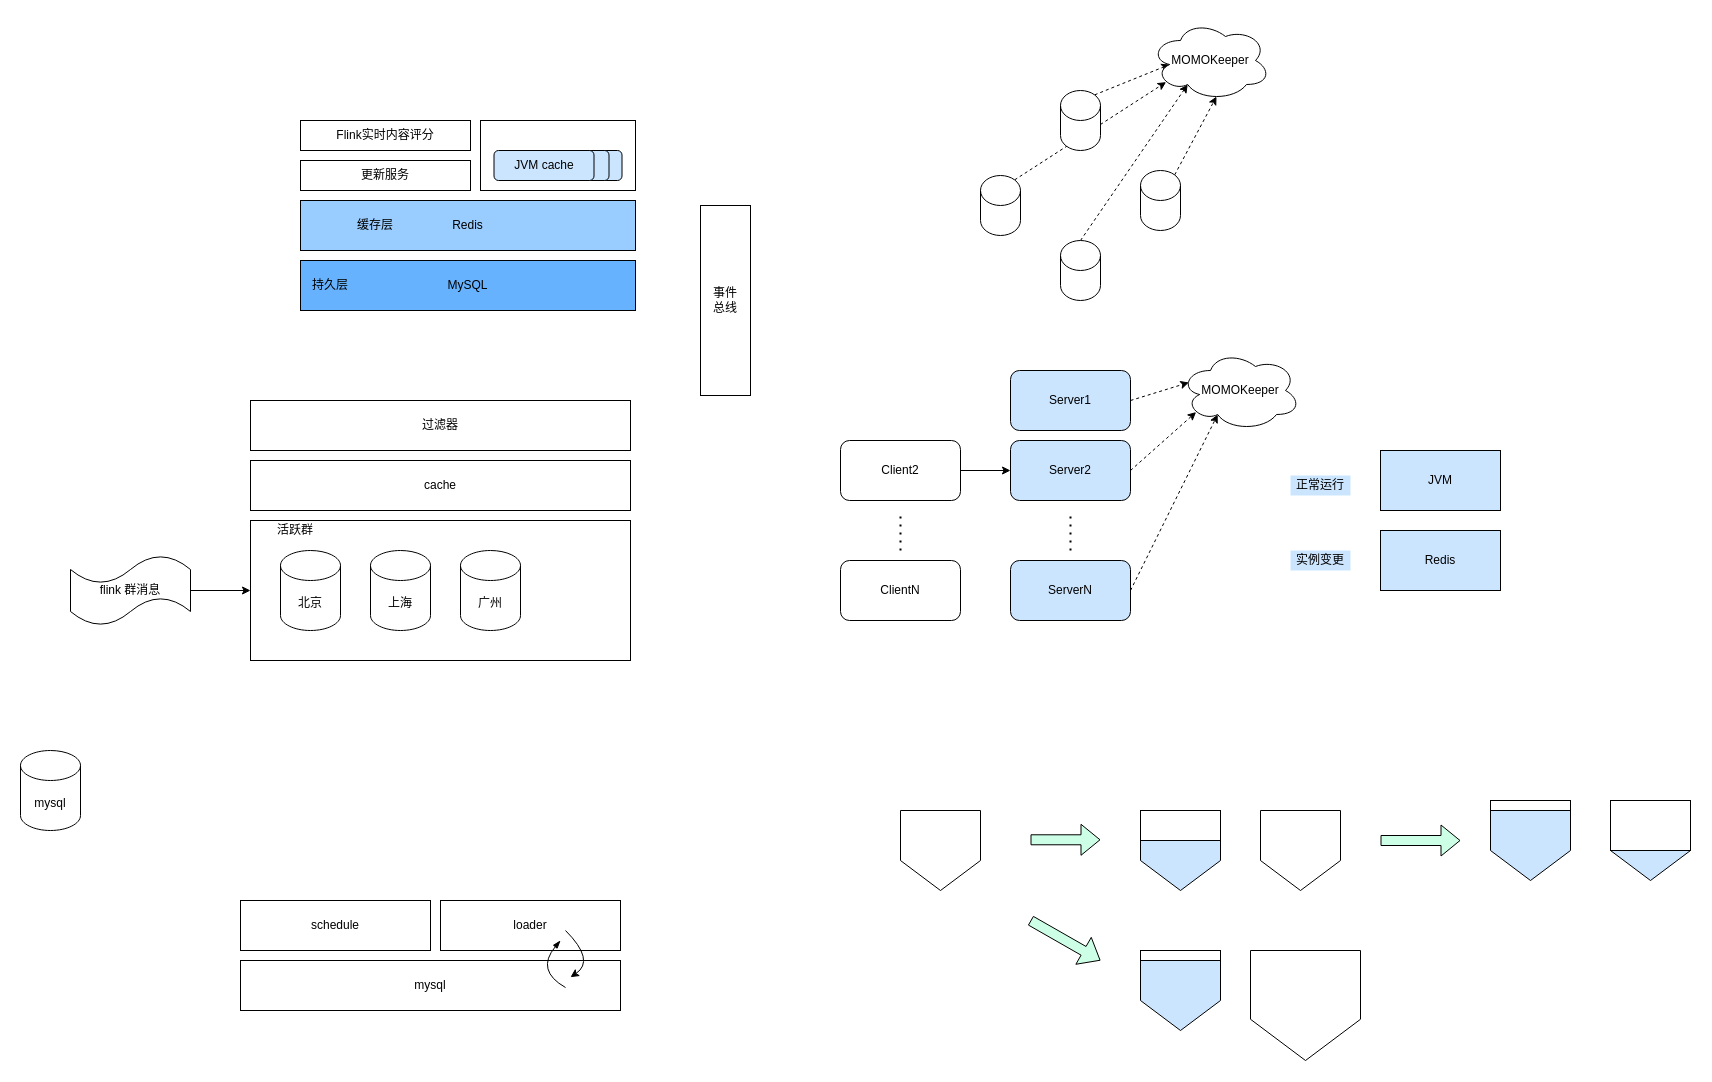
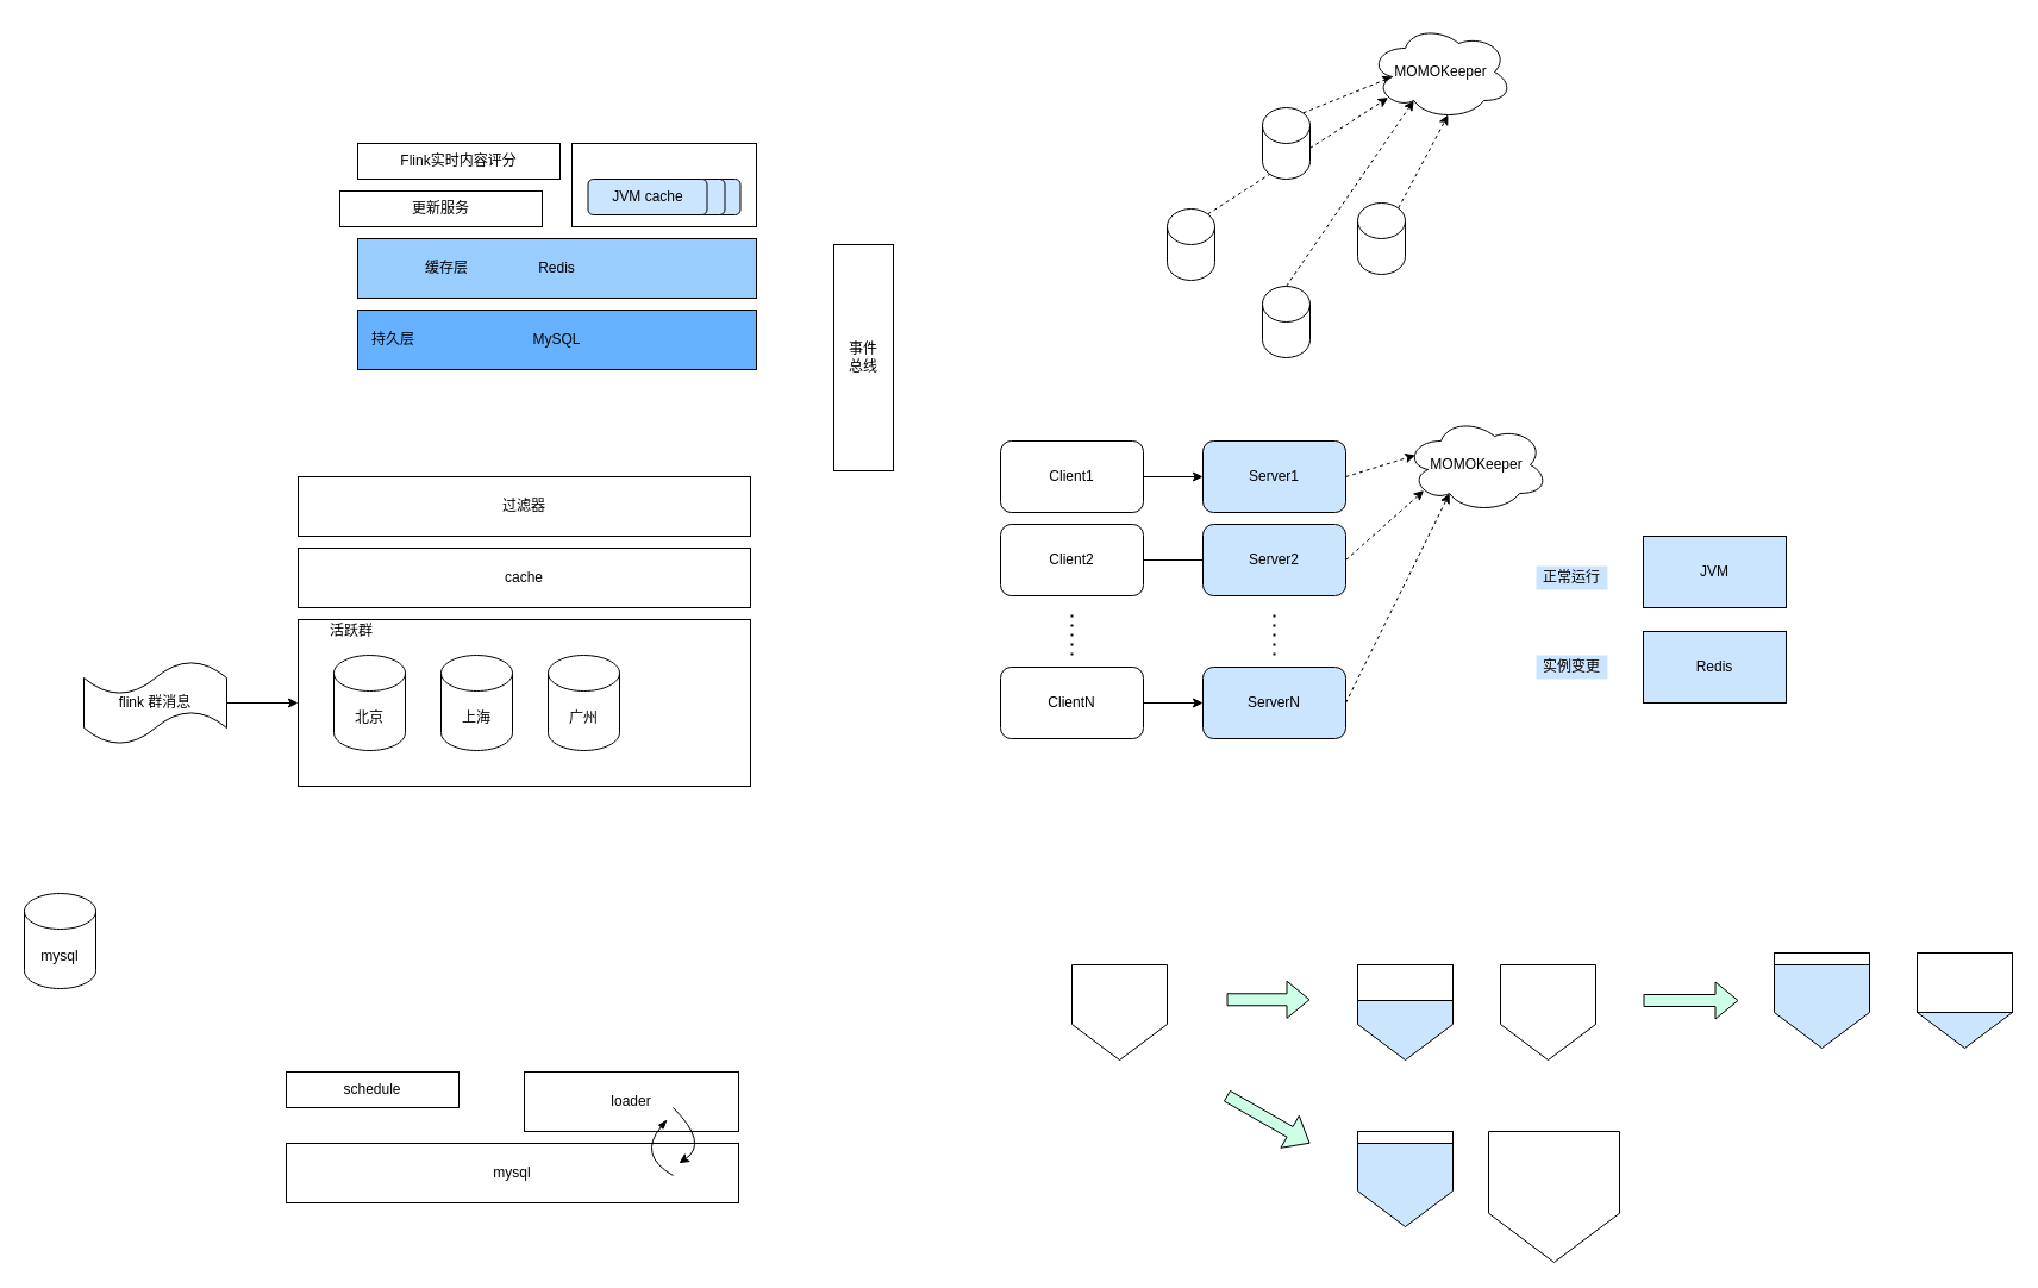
  <mxCell id="0" />
  <mxCell id="1" parent="0" />
  <mxCell id="2" value="" style="rounded=0;whiteSpace=wrap;html=1;" parent="1" vertex="1"><mxGeometry x="250" y="520" width="380" height="140" as="geometry" /></mxCell>
  <mxCell id="3" value="北京" style="shape=cylinder3;whiteSpace=wrap;html=1;boundedLbl=1;backgroundOutline=1;size=15;" parent="1" vertex="1"><mxGeometry x="280" y="550" width="60" height="80" as="geometry" /></mxCell>
  <mxCell id="4" value="上海" style="shape=cylinder3;whiteSpace=wrap;html=1;boundedLbl=1;backgroundOutline=1;size=15;" parent="1" vertex="1"><mxGeometry x="370" y="550" width="60" height="80" as="geometry" /></mxCell>
  <mxCell id="5" value="广州" style="shape=cylinder3;whiteSpace=wrap;html=1;boundedLbl=1;backgroundOutline=1;size=15;" parent="1" vertex="1"><mxGeometry x="460" y="550" width="60" height="80" as="geometry" /></mxCell>
  <mxCell id="6" value="活跃群" style="text;html=1;strokeColor=none;fillColor=none;align=center;verticalAlign=middle;whiteSpace=wrap;rounded=0;" parent="1" vertex="1"><mxGeometry x="250" y="520" width="90" height="20" as="geometry" /></mxCell>
  <mxCell id="7" style="edgeStyle=orthogonalEdgeStyle;rounded=0;orthogonalLoop=1;jettySize=auto;html=1;exitX=1;exitY=0.5;exitDx=0;exitDy=0;exitPerimeter=0;entryX=0;entryY=0.5;entryDx=0;entryDy=0;" parent="1" source="8" target="2" edge="1"><mxGeometry relative="1" as="geometry" /></mxCell>
  <mxCell id="8" value="flink 群消息" style="shape=tape;whiteSpace=wrap;html=1;" parent="1" vertex="1"><mxGeometry x="70" y="555" width="120" height="70" as="geometry" /></mxCell>
  <mxCell id="9" value="cache" style="rounded=0;whiteSpace=wrap;html=1;" parent="1" vertex="1"><mxGeometry x="250" y="460" width="380" height="50" as="geometry" /></mxCell>
  <mxCell id="10" value="过滤器" style="rounded=0;whiteSpace=wrap;html=1;" parent="1" vertex="1"><mxGeometry x="250" y="400" width="380" height="50" as="geometry" /></mxCell>
  <mxCell id="11" value="mysql" style="shape=cylinder3;whiteSpace=wrap;html=1;boundedLbl=1;backgroundOutline=1;size=15;" parent="1" vertex="1"><mxGeometry x="20" y="750" width="60" height="80" as="geometry" /></mxCell>
  <mxCell id="12" value="mysql" style="rounded=0;whiteSpace=wrap;html=1;" parent="1" vertex="1"><mxGeometry x="240" y="960" width="380" height="50" as="geometry" /></mxCell>
  <mxCell id="13" value="loader" style="rounded=0;whiteSpace=wrap;html=1;" parent="1" vertex="1"><mxGeometry x="440" y="900" width="180" height="50" as="geometry" /></mxCell>
- <mxCell id="14" value="schedule" style="rounded=0;whiteSpace=wrap;html=1;" parent="1" vertex="1"><mxGeometry x="240" y="900" width="190" height="50" as="geometry" /></mxCell>
+ <mxCell id="14" value="schedule" style="rounded=0;whiteSpace=wrap;html=1;" parent="1" vertex="1"><mxGeometry x="240" y="900" width="145" height="30" as="geometry" /></mxCell>
  <mxCell id="15" value="" style="curved=1;endArrow=classic;html=1;" parent="1" edge="1"><mxGeometry width="50" height="50" relative="1" as="geometry"><mxPoint x="565" y="930" as="sourcePoint" /><mxPoint x="570" y="976.667" as="targetPoint" /><Array as="points"><mxPoint x="565" y="930" /><mxPoint x="595" y="960" /></Array></mxGeometry></mxCell>
  <mxCell id="16" value="" style="curved=1;endArrow=none;html=1;endFill=0;startArrow=blockThin;startFill=1;" parent="1" edge="1"><mxGeometry width="50" height="50" relative="1" as="geometry"><mxPoint x="560" y="940" as="sourcePoint" /><mxPoint x="565" y="986.997" as="targetPoint" /><Array as="points"><mxPoint x="535" y="970" /></Array></mxGeometry></mxCell>
  <mxCell id="17" value="MySQL" style="rounded=0;whiteSpace=wrap;html=1;fillColor=#66B2FF;" parent="1" vertex="1"><mxGeometry x="300" y="260" width="335" height="50" as="geometry" /></mxCell>
  <mxCell id="18" value="Redis" style="rounded=0;whiteSpace=wrap;html=1;fillColor=#99CCFF;" parent="1" vertex="1"><mxGeometry x="300" y="200" width="335" height="50" as="geometry" /></mxCell>
- <mxCell id="19" value="更新服务" style="rounded=0;whiteSpace=wrap;html=1;" parent="1" vertex="1"><mxGeometry x="300" y="160" width="170" height="30" as="geometry" /></mxCell>
+ <mxCell id="19" value="更新服务" style="rounded=0;whiteSpace=wrap;html=1;" parent="1" vertex="1"><mxGeometry x="285" y="160" width="170" height="30" as="geometry" /></mxCell>
  <mxCell id="20" value="" style="rounded=0;whiteSpace=wrap;html=1;" parent="1" vertex="1"><mxGeometry x="480" y="120" width="155" height="70" as="geometry" /></mxCell>
  <mxCell id="21" value="缓存层" style="text;html=1;strokeColor=none;fillColor=none;align=center;verticalAlign=middle;whiteSpace=wrap;rounded=0;" parent="1" vertex="1"><mxGeometry x="355" y="215" width="40" height="20" as="geometry" /></mxCell>
  <mxCell id="22" value="持久层" style="text;html=1;strokeColor=none;fillColor=none;align=center;verticalAlign=middle;whiteSpace=wrap;rounded=0;" parent="1" vertex="1"><mxGeometry x="310" y="275" width="40" height="20" as="geometry" /></mxCell>
  <mxCell id="23" value="Flink实时内容评分" style="rounded=0;whiteSpace=wrap;html=1;" parent="1" vertex="1"><mxGeometry x="300" y="120" width="170" height="30" as="geometry" /></mxCell>
  <mxCell id="24" value="JVM cache" style="rounded=1;whiteSpace=wrap;html=1;spacing=2;fillColor=#CCE5FF;" parent="1" vertex="1"><mxGeometry x="521.5" y="150" width="100" height="30" as="geometry" /></mxCell>
  <mxCell id="25" value="JVM cache" style="rounded=1;whiteSpace=wrap;html=1;spacing=2;fillColor=#CCE5FF;" parent="1" vertex="1"><mxGeometry x="508.5" y="150" width="100" height="30" as="geometry" /></mxCell>
  <mxCell id="26" value="JVM cache" style="rounded=1;whiteSpace=wrap;html=1;fillColor=#CCE5FF;" parent="1" vertex="1"><mxGeometry x="493.5" y="150" width="100" height="30" as="geometry" /></mxCell>
  <mxCell id="27" value="事件&lt;br&gt;总线" style="rounded=0;whiteSpace=wrap;html=1;fillColor=#FFFFFF;" parent="1" vertex="1"><mxGeometry x="700" y="205" width="50" height="190" as="geometry" /></mxCell>
  <mxCell id="28" style="edgeStyle=none;rounded=0;orthogonalLoop=1;jettySize=auto;html=1;exitX=0.855;exitY=0;exitDx=0;exitDy=4.35;exitPerimeter=0;entryX=0.13;entryY=0.77;entryDx=0;entryDy=0;entryPerimeter=0;dashed=1;" parent="1" source="29" target="36" edge="1"><mxGeometry relative="1" as="geometry" /></mxCell>
  <mxCell id="29" value="" style="shape=cylinder3;whiteSpace=wrap;html=1;boundedLbl=1;backgroundOutline=1;size=15;fillColor=#FFFFFF;" parent="1" vertex="1"><mxGeometry x="980" y="175" width="40" height="60" as="geometry" /></mxCell>
  <mxCell id="30" style="edgeStyle=none;rounded=0;orthogonalLoop=1;jettySize=auto;html=1;exitX=0.5;exitY=0;exitDx=0;exitDy=0;exitPerimeter=0;entryX=0.31;entryY=0.8;entryDx=0;entryDy=0;entryPerimeter=0;dashed=1;" parent="1" source="31" target="36" edge="1"><mxGeometry relative="1" as="geometry" /></mxCell>
  <mxCell id="31" value="" style="shape=cylinder3;whiteSpace=wrap;html=1;boundedLbl=1;backgroundOutline=1;size=15;fillColor=#FFFFFF;" parent="1" vertex="1"><mxGeometry x="1060" y="240" width="40" height="60" as="geometry" /></mxCell>
  <mxCell id="32" style="edgeStyle=none;rounded=0;orthogonalLoop=1;jettySize=auto;html=1;exitX=0.855;exitY=0;exitDx=0;exitDy=4.35;exitPerimeter=0;entryX=0.55;entryY=0.95;entryDx=0;entryDy=0;entryPerimeter=0;dashed=1;" parent="1" source="33" target="36" edge="1"><mxGeometry relative="1" as="geometry" /></mxCell>
  <mxCell id="33" value="" style="shape=cylinder3;whiteSpace=wrap;html=1;boundedLbl=1;backgroundOutline=1;size=15;fillColor=#FFFFFF;" parent="1" vertex="1"><mxGeometry x="1140" y="170" width="40" height="60" as="geometry" /></mxCell>
  <mxCell id="34" style="rounded=0;orthogonalLoop=1;jettySize=auto;html=1;exitX=0.855;exitY=0;exitDx=0;exitDy=4.35;exitPerimeter=0;entryX=0.16;entryY=0.55;entryDx=0;entryDy=0;entryPerimeter=0;dashed=1;" parent="1" source="35" target="36" edge="1"><mxGeometry relative="1" as="geometry" /></mxCell>
  <mxCell id="35" value="" style="shape=cylinder3;whiteSpace=wrap;html=1;boundedLbl=1;backgroundOutline=1;size=15;fillColor=#FFFFFF;" parent="1" vertex="1"><mxGeometry x="1060" y="90" width="40" height="60" as="geometry" /></mxCell>
  <mxCell id="36" value="MOMOKeeper" style="ellipse;shape=cloud;whiteSpace=wrap;html=1;fillColor=#FFFFFF;" parent="1" vertex="1"><mxGeometry x="1150" y="20" width="120" height="80" as="geometry" /></mxCell>
  <mxCell id="37" style="edgeStyle=none;rounded=0;orthogonalLoop=1;jettySize=auto;html=1;exitX=1;exitY=0.5;exitDx=0;exitDy=0;entryX=0.07;entryY=0.4;entryDx=0;entryDy=0;entryPerimeter=0;dashed=1;" parent="1" source="38" target="44" edge="1"><mxGeometry relative="1" as="geometry" /></mxCell>
  <mxCell id="38" value="Server1" style="rounded=1;whiteSpace=wrap;html=1;fillColor=#CCE5FF;" parent="1" vertex="1"><mxGeometry x="1010" y="370" width="120" height="60" as="geometry" /></mxCell>
  <mxCell id="39" style="edgeStyle=none;rounded=0;orthogonalLoop=1;jettySize=auto;html=1;exitX=1;exitY=0.5;exitDx=0;exitDy=0;entryX=0.13;entryY=0.77;entryDx=0;entryDy=0;entryPerimeter=0;dashed=1;" parent="1" source="40" target="44" edge="1"><mxGeometry relative="1" as="geometry" /></mxCell>
  <mxCell id="40" value="Server2" style="rounded=1;whiteSpace=wrap;html=1;fillColor=#CCE5FF;" parent="1" vertex="1"><mxGeometry x="1010" y="440" width="120" height="60" as="geometry" /></mxCell>
  <mxCell id="41" style="edgeStyle=none;rounded=0;orthogonalLoop=1;jettySize=auto;html=1;exitX=1;exitY=0.5;exitDx=0;exitDy=0;entryX=0.31;entryY=0.8;entryDx=0;entryDy=0;entryPerimeter=0;dashed=1;" parent="1" source="42" target="44" edge="1"><mxGeometry relative="1" as="geometry" /></mxCell>
  <mxCell id="42" value="ServerN" style="rounded=1;whiteSpace=wrap;html=1;fillColor=#CCE5FF;" parent="1" vertex="1"><mxGeometry x="1010" y="560" width="120" height="60" as="geometry" /></mxCell>
  <mxCell id="43" value="" style="endArrow=none;dashed=1;html=1;dashPattern=1 3;strokeWidth=2;" parent="1" edge="1"><mxGeometry width="50" height="50" relative="1" as="geometry"><mxPoint x="1070" y="550" as="sourcePoint" /><mxPoint x="1070" y="510" as="targetPoint" /></mxGeometry></mxCell>
  <mxCell id="44" value="MOMOKeeper" style="ellipse;shape=cloud;whiteSpace=wrap;html=1;fillColor=#FFFFFF;" parent="1" vertex="1"><mxGeometry x="1180" y="350" width="120" height="80" as="geometry" /></mxCell>
- <mxCell id="47" style="edgeStyle=none;rounded=0;orthogonalLoop=1;jettySize=auto;html=1;exitX=1;exitY=0.5;exitDx=0;exitDy=0;" parent="1" source="48" target="40" edge="1"><mxGeometry relative="1" as="geometry" /></mxCell>
+ <mxCell id="45" style="edgeStyle=none;rounded=0;orthogonalLoop=1;jettySize=auto;html=1;exitX=1;exitY=0.5;exitDx=0;exitDy=0;entryX=0;entryY=0.5;entryDx=0;entryDy=0;" parent="1" source="46" target="38" edge="1"><mxGeometry relative="1" as="geometry" /></mxCell>
+ <mxCell id="46" value="Client1" style="rounded=1;whiteSpace=wrap;html=1;fillColor=#FFFFFF;" parent="1" vertex="1"><mxGeometry x="840" y="370" width="120" height="60" as="geometry" /></mxCell>
+ <mxCell id="47" style="edgeStyle=none;rounded=0;orthogonalLoop=1;jettySize=auto;html=1;exitX=1;exitY=0.5;exitDx=0;exitDy=0;endArrow=none;" parent="1" source="48" target="40" edge="1"><mxGeometry relative="1" as="geometry" /></mxCell>
  <mxCell id="48" value="Client2" style="rounded=1;whiteSpace=wrap;html=1;fillColor=#FFFFFF;" parent="1" vertex="1"><mxGeometry x="840" y="440" width="120" height="60" as="geometry" /></mxCell>
+ <mxCell id="49" style="edgeStyle=none;rounded=0;orthogonalLoop=1;jettySize=auto;html=1;exitX=1;exitY=0.5;exitDx=0;exitDy=0;" parent="1" source="50" target="42" edge="1"><mxGeometry relative="1" as="geometry" /></mxCell>
  <mxCell id="50" value="ClientN" style="rounded=1;whiteSpace=wrap;html=1;fillColor=#FFFFFF;" parent="1" vertex="1"><mxGeometry x="840" y="560" width="120" height="60" as="geometry" /></mxCell>
  <mxCell id="51" value="" style="endArrow=none;dashed=1;html=1;dashPattern=1 3;strokeWidth=2;" parent="1" edge="1"><mxGeometry width="50" height="50" relative="1" as="geometry"><mxPoint x="900" y="550" as="sourcePoint" /><mxPoint x="900" y="510" as="targetPoint" /></mxGeometry></mxCell>
  <mxCell id="52" value="" style="shape=offPageConnector;whiteSpace=wrap;html=1;fillColor=#CCE5FF;size=0.375;" parent="1" vertex="1"><mxGeometry x="1140" y="810" width="80" height="80" as="geometry" /></mxCell>
  <mxCell id="53" value="" style="shape=offPageConnector;whiteSpace=wrap;html=1;fillColor=#FFFFFF;" parent="1" vertex="1"><mxGeometry x="1260" y="810" width="80" height="80" as="geometry" /></mxCell>
  <mxCell id="54" value="" style="rounded=0;whiteSpace=wrap;html=1;fillColor=#FFFFFF;shadow=0;" parent="1" vertex="1"><mxGeometry x="1140" y="810" width="80" height="30" as="geometry" /></mxCell>
  <mxCell id="55" value="" style="shape=offPageConnector;whiteSpace=wrap;html=1;fillColor=#FFFFFF;" parent="1" vertex="1"><mxGeometry x="900" y="810" width="80" height="80" as="geometry" /></mxCell>
  <mxCell id="56" value="" style="shape=flexArrow;endArrow=classic;html=1;fillColor=#CCFFE6;" parent="1" edge="1"><mxGeometry width="50" height="50" relative="1" as="geometry"><mxPoint x="1030" y="839.29" as="sourcePoint" /><mxPoint x="1100" y="839.29" as="targetPoint" /></mxGeometry></mxCell>
  <mxCell id="57" value="" style="shape=flexArrow;endArrow=classic;html=1;fillColor=#CCFFE6;" parent="1" edge="1"><mxGeometry width="50" height="50" relative="1" as="geometry"><mxPoint x="1380" y="840" as="sourcePoint" /><mxPoint x="1460" y="840" as="targetPoint" /></mxGeometry></mxCell>
  <mxCell id="58" value="" style="shape=offPageConnector;whiteSpace=wrap;html=1;fillColor=#CCE5FF;size=0.375;" parent="1" vertex="1"><mxGeometry x="1490" y="800" width="80" height="80" as="geometry" /></mxCell>
  <mxCell id="59" value="" style="shape=offPageConnector;whiteSpace=wrap;html=1;fillColor=#CCE5FF;" parent="1" vertex="1"><mxGeometry x="1610" y="800" width="80" height="80" as="geometry" /></mxCell>
  <mxCell id="60" value="" style="rounded=0;whiteSpace=wrap;html=1;fillColor=#FFFFFF;shadow=0;" parent="1" vertex="1"><mxGeometry x="1610" y="800" width="80" height="50" as="geometry" /></mxCell>
  <mxCell id="61" value="" style="rounded=0;whiteSpace=wrap;html=1;fillColor=#FFFFFF;shadow=0;" parent="1" vertex="1"><mxGeometry x="1490" y="800" width="80" height="10" as="geometry" /></mxCell>
  <mxCell id="62" value="" style="shape=offPageConnector;whiteSpace=wrap;html=1;fillColor=#FFFFFF;" parent="1" vertex="1"><mxGeometry x="1250" y="950" width="110" height="110" as="geometry" /></mxCell>
  <mxCell id="63" value="" style="shape=offPageConnector;whiteSpace=wrap;html=1;fillColor=#CCE5FF;size=0.375;" parent="1" vertex="1"><mxGeometry x="1140" y="950" width="80" height="80" as="geometry" /></mxCell>
  <mxCell id="64" value="" style="rounded=0;whiteSpace=wrap;html=1;fillColor=#FFFFFF;shadow=0;" parent="1" vertex="1"><mxGeometry x="1140" y="950" width="80" height="10" as="geometry" /></mxCell>
  <mxCell id="65" value="" style="shape=flexArrow;endArrow=classic;html=1;fillColor=#CCFFE6;" parent="1" edge="1"><mxGeometry width="50" height="50" relative="1" as="geometry"><mxPoint x="1030" y="920" as="sourcePoint" /><mxPoint x="1100" y="960" as="targetPoint" /></mxGeometry></mxCell>
  <mxCell id="66" value="JVM" style="rounded=0;whiteSpace=wrap;html=1;shadow=0;fillColor=#CCE5FF;" parent="1" vertex="1"><mxGeometry x="1380" y="450" width="120" height="60" as="geometry" /></mxCell>
  <mxCell id="67" value="Redis" style="rounded=0;whiteSpace=wrap;html=1;shadow=0;fillColor=#CCE5FF;" parent="1" vertex="1"><mxGeometry x="1380" y="530" width="120" height="60" as="geometry" /></mxCell>
  <mxCell id="68" value="实例变更" style="text;html=1;strokeColor=none;fillColor=#CCE5FF;align=center;verticalAlign=middle;whiteSpace=wrap;rounded=0;shadow=0;" parent="1" vertex="1"><mxGeometry x="1290" y="550" width="60" height="20" as="geometry" /></mxCell>
  <mxCell id="69" value="正常运行" style="text;html=1;strokeColor=none;fillColor=#CCE5FF;align=center;verticalAlign=middle;whiteSpace=wrap;rounded=0;shadow=0;" parent="1" vertex="1"><mxGeometry x="1290" y="475" width="60" height="20" as="geometry" /></mxCell>
